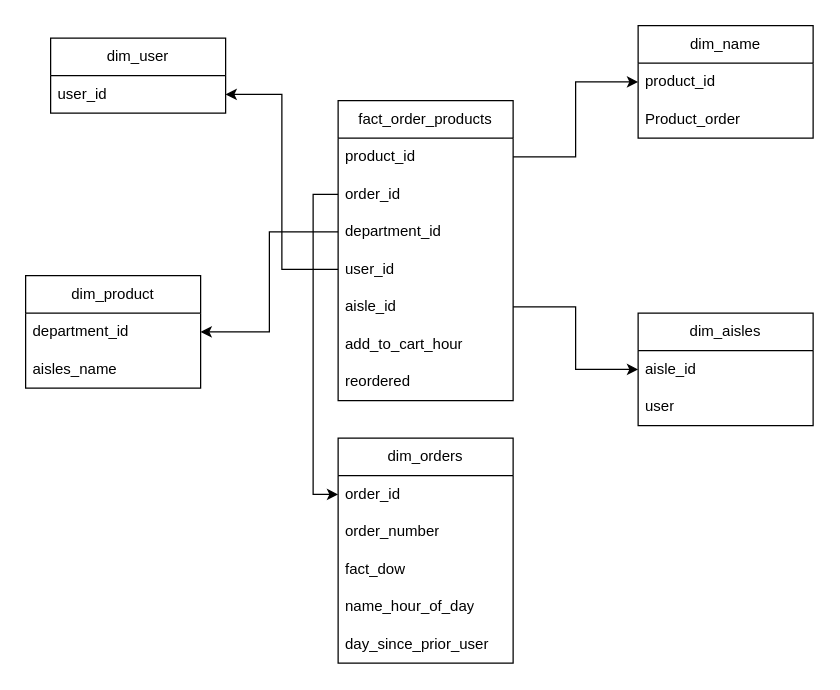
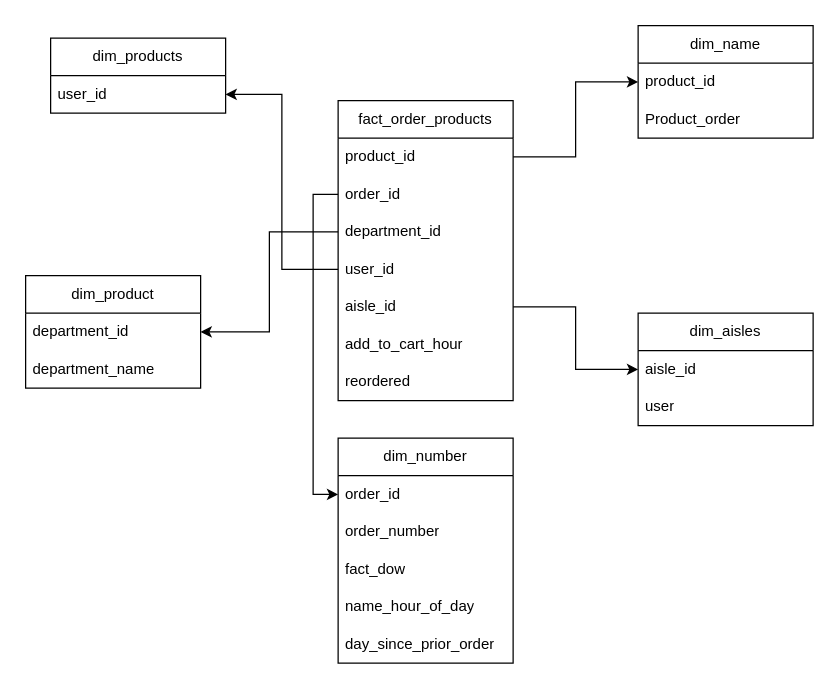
  <mxCell id="0" />
  <mxCell id="1" parent="0" />
- <mxCell id="2" value="dim_user" style="swimlane;fontStyle=0;childLayout=stackLayout;horizontal=1;startSize=30;horizontalStack=0;resizeParent=1;resizeParentMax=0;resizeLast=0;collapsible=1;marginBottom=0;whiteSpace=wrap;html=1;" vertex="1" parent="1"><mxGeometry x="40" y="30" width="140" height="60" as="geometry" /></mxCell>
+ <mxCell id="2" value="dim_products" style="swimlane;fontStyle=0;childLayout=stackLayout;horizontal=1;startSize=30;horizontalStack=0;resizeParent=1;resizeParentMax=0;resizeLast=0;collapsible=1;marginBottom=0;whiteSpace=wrap;html=1;" vertex="1" parent="1"><mxGeometry x="40" y="30" width="140" height="60" as="geometry" /></mxCell>
  <mxCell id="3" value="user_id" style="text;strokeColor=none;fillColor=none;align=left;verticalAlign=middle;spacingLeft=4;spacingRight=4;overflow=hidden;points=[[0,0.5],[1,0.5]];portConstraint=eastwest;rotatable=0;whiteSpace=wrap;html=1;" vertex="1" parent="2"><mxGeometry y="30" width="140" height="30" as="geometry" /></mxCell>
  <mxCell id="4" value="dim_name" style="swimlane;fontStyle=0;childLayout=stackLayout;horizontal=1;startSize=30;horizontalStack=0;resizeParent=1;resizeParentMax=0;resizeLast=0;collapsible=1;marginBottom=0;whiteSpace=wrap;html=1;" vertex="1" parent="1"><mxGeometry x="510" y="20" width="140" height="90" as="geometry" /></mxCell>
  <mxCell id="5" value="product_id" style="text;strokeColor=none;fillColor=none;align=left;verticalAlign=middle;spacingLeft=4;spacingRight=4;overflow=hidden;points=[[0,0.5],[1,0.5]];portConstraint=eastwest;rotatable=0;whiteSpace=wrap;html=1;" vertex="1" parent="4"><mxGeometry y="30" width="140" height="30" as="geometry" /></mxCell>
  <mxCell id="6" value="Product_order" style="text;strokeColor=none;fillColor=none;align=left;verticalAlign=middle;spacingLeft=4;spacingRight=4;overflow=hidden;points=[[0,0.5],[1,0.5]];portConstraint=eastwest;rotatable=0;whiteSpace=wrap;html=1;" vertex="1" parent="4"><mxGeometry y="60" width="140" height="30" as="geometry" /></mxCell>
  <mxCell id="7" value="dim_product" style="swimlane;fontStyle=0;childLayout=stackLayout;horizontal=1;startSize=30;horizontalStack=0;resizeParent=1;resizeParentMax=0;resizeLast=0;collapsible=1;marginBottom=0;whiteSpace=wrap;html=1;" vertex="1" parent="1"><mxGeometry x="20" y="220" width="140" height="90" as="geometry" /></mxCell>
  <mxCell id="8" value="department_id" style="text;strokeColor=none;fillColor=none;align=left;verticalAlign=middle;spacingLeft=4;spacingRight=4;overflow=hidden;points=[[0,0.5],[1,0.5]];portConstraint=eastwest;rotatable=0;whiteSpace=wrap;html=1;" vertex="1" parent="7"><mxGeometry y="30" width="140" height="30" as="geometry" /></mxCell>
- <mxCell id="9" value="aisles_name" style="text;strokeColor=none;fillColor=none;align=left;verticalAlign=middle;spacingLeft=4;spacingRight=4;overflow=hidden;points=[[0,0.5],[1,0.5]];portConstraint=eastwest;rotatable=0;whiteSpace=wrap;html=1;" vertex="1" parent="7"><mxGeometry y="60" width="140" height="30" as="geometry" /></mxCell>
+ <mxCell id="9" value="department_name" style="text;strokeColor=none;fillColor=none;align=left;verticalAlign=middle;spacingLeft=4;spacingRight=4;overflow=hidden;points=[[0,0.5],[1,0.5]];portConstraint=eastwest;rotatable=0;whiteSpace=wrap;html=1;" vertex="1" parent="7"><mxGeometry y="60" width="140" height="30" as="geometry" /></mxCell>
  <mxCell id="10" value="dim_aisles" style="swimlane;fontStyle=0;childLayout=stackLayout;horizontal=1;startSize=30;horizontalStack=0;resizeParent=1;resizeParentMax=0;resizeLast=0;collapsible=1;marginBottom=0;whiteSpace=wrap;html=1;" vertex="1" parent="1"><mxGeometry x="510" y="250" width="140" height="90" as="geometry" /></mxCell>
  <mxCell id="11" value="aisle_id" style="text;strokeColor=none;fillColor=none;align=left;verticalAlign=middle;spacingLeft=4;spacingRight=4;overflow=hidden;points=[[0,0.5],[1,0.5]];portConstraint=eastwest;rotatable=0;whiteSpace=wrap;html=1;" vertex="1" parent="10"><mxGeometry y="30" width="140" height="30" as="geometry" /></mxCell>
  <mxCell id="12" value="user" style="text;strokeColor=none;fillColor=none;align=left;verticalAlign=middle;spacingLeft=4;spacingRight=4;overflow=hidden;points=[[0,0.5],[1,0.5]];portConstraint=eastwest;rotatable=0;whiteSpace=wrap;html=1;" vertex="1" parent="10"><mxGeometry y="60" width="140" height="30" as="geometry" /></mxCell>
- <mxCell id="13" value="dim_orders" style="swimlane;fontStyle=0;childLayout=stackLayout;horizontal=1;startSize=30;horizontalStack=0;resizeParent=1;resizeParentMax=0;resizeLast=0;collapsible=1;marginBottom=0;whiteSpace=wrap;html=1;" vertex="1" parent="1"><mxGeometry x="270" y="350" width="140" height="180" as="geometry" /></mxCell>
+ <mxCell id="13" value="dim_number" style="swimlane;fontStyle=0;childLayout=stackLayout;horizontal=1;startSize=30;horizontalStack=0;resizeParent=1;resizeParentMax=0;resizeLast=0;collapsible=1;marginBottom=0;whiteSpace=wrap;html=1;" vertex="1" parent="1"><mxGeometry x="270" y="350" width="140" height="180" as="geometry" /></mxCell>
  <mxCell id="14" value="order_id" style="text;strokeColor=none;fillColor=none;align=left;verticalAlign=middle;spacingLeft=4;spacingRight=4;overflow=hidden;points=[[0,0.5],[1,0.5]];portConstraint=eastwest;rotatable=0;whiteSpace=wrap;html=1;" vertex="1" parent="13"><mxGeometry y="30" width="140" height="30" as="geometry" /></mxCell>
  <mxCell id="15" value="order_number" style="text;strokeColor=none;fillColor=none;align=left;verticalAlign=middle;spacingLeft=4;spacingRight=4;overflow=hidden;points=[[0,0.5],[1,0.5]];portConstraint=eastwest;rotatable=0;whiteSpace=wrap;html=1;" vertex="1" parent="13"><mxGeometry y="60" width="140" height="30" as="geometry" /></mxCell>
  <mxCell id="16" value="fact_dow" style="text;strokeColor=none;fillColor=none;align=left;verticalAlign=middle;spacingLeft=4;spacingRight=4;overflow=hidden;points=[[0,0.5],[1,0.5]];portConstraint=eastwest;rotatable=0;whiteSpace=wrap;html=1;" vertex="1" parent="13"><mxGeometry y="90" width="140" height="30" as="geometry" /></mxCell>
  <mxCell id="17" value="name_hour_of_day" style="text;strokeColor=none;fillColor=none;align=left;verticalAlign=middle;spacingLeft=4;spacingRight=4;overflow=hidden;points=[[0,0.5],[1,0.5]];portConstraint=eastwest;rotatable=0;whiteSpace=wrap;html=1;" vertex="1" parent="13"><mxGeometry y="120" width="140" height="30" as="geometry" /></mxCell>
- <mxCell id="18" value="day_since_prior_user" style="text;strokeColor=none;fillColor=none;align=left;verticalAlign=middle;spacingLeft=4;spacingRight=4;overflow=hidden;points=[[0,0.5],[1,0.5]];portConstraint=eastwest;rotatable=0;whiteSpace=wrap;html=1;" vertex="1" parent="13"><mxGeometry y="150" width="140" height="30" as="geometry" /></mxCell>
+ <mxCell id="18" value="day_since_prior_order" style="text;strokeColor=none;fillColor=none;align=left;verticalAlign=middle;spacingLeft=4;spacingRight=4;overflow=hidden;points=[[0,0.5],[1,0.5]];portConstraint=eastwest;rotatable=0;whiteSpace=wrap;html=1;" vertex="1" parent="13"><mxGeometry y="150" width="140" height="30" as="geometry" /></mxCell>
  <mxCell id="19" value="fact_order_products" style="swimlane;fontStyle=0;childLayout=stackLayout;horizontal=1;startSize=30;horizontalStack=0;resizeParent=1;resizeParentMax=0;resizeLast=0;collapsible=1;marginBottom=0;whiteSpace=wrap;html=1;" vertex="1" parent="1"><mxGeometry x="270" y="80" width="140" height="240" as="geometry" /></mxCell>
  <mxCell id="20" value="product_id" style="text;strokeColor=none;fillColor=none;align=left;verticalAlign=middle;spacingLeft=4;spacingRight=4;overflow=hidden;points=[[0,0.5],[1,0.5]];portConstraint=eastwest;rotatable=0;whiteSpace=wrap;html=1;" vertex="1" parent="19"><mxGeometry y="30" width="140" height="30" as="geometry" /></mxCell>
  <mxCell id="21" value="order_id" style="text;strokeColor=none;fillColor=none;align=left;verticalAlign=middle;spacingLeft=4;spacingRight=4;overflow=hidden;points=[[0,0.5],[1,0.5]];portConstraint=eastwest;rotatable=0;whiteSpace=wrap;html=1;" vertex="1" parent="19"><mxGeometry y="60" width="140" height="30" as="geometry" /></mxCell>
  <mxCell id="22" value="department_id" style="text;strokeColor=none;fillColor=none;align=left;verticalAlign=middle;spacingLeft=4;spacingRight=4;overflow=hidden;points=[[0,0.5],[1,0.5]];portConstraint=eastwest;rotatable=0;whiteSpace=wrap;html=1;" vertex="1" parent="19"><mxGeometry y="90" width="140" height="30" as="geometry" /></mxCell>
  <mxCell id="23" value="user_id" style="text;strokeColor=none;fillColor=none;align=left;verticalAlign=middle;spacingLeft=4;spacingRight=4;overflow=hidden;points=[[0,0.5],[1,0.5]];portConstraint=eastwest;rotatable=0;whiteSpace=wrap;html=1;" vertex="1" parent="19"><mxGeometry y="120" width="140" height="30" as="geometry" /></mxCell>
  <mxCell id="24" value="aisle_id" style="text;strokeColor=none;fillColor=none;align=left;verticalAlign=middle;spacingLeft=4;spacingRight=4;overflow=hidden;points=[[0,0.5],[1,0.5]];portConstraint=eastwest;rotatable=0;whiteSpace=wrap;html=1;" vertex="1" parent="19"><mxGeometry y="150" width="140" height="30" as="geometry" /></mxCell>
  <mxCell id="25" value="add_to_cart_hour" style="text;strokeColor=none;fillColor=none;align=left;verticalAlign=middle;spacingLeft=4;spacingRight=4;overflow=hidden;points=[[0,0.5],[1,0.5]];portConstraint=eastwest;rotatable=0;whiteSpace=wrap;html=1;" vertex="1" parent="19"><mxGeometry y="180" width="140" height="30" as="geometry" /></mxCell>
  <mxCell id="26" value="reordered" style="text;strokeColor=none;fillColor=none;align=left;verticalAlign=middle;spacingLeft=4;spacingRight=4;overflow=hidden;points=[[0,0.5],[1,0.5]];portConstraint=eastwest;rotatable=0;whiteSpace=wrap;html=1;" vertex="1" parent="19"><mxGeometry y="210" width="140" height="30" as="geometry" /></mxCell>
  <mxCell id="27" style="edgeStyle=orthogonalEdgeStyle;rounded=0;orthogonalLoop=1;jettySize=auto;html=1;exitX=0;exitY=0.5;exitDx=0;exitDy=0;entryX=0;entryY=0.5;entryDx=0;entryDy=0;" edge="1" parent="1" source="21" target="14"><mxGeometry relative="1" as="geometry" /></mxCell>
  <mxCell id="28" style="edgeStyle=orthogonalEdgeStyle;rounded=0;orthogonalLoop=1;jettySize=auto;html=1;entryX=0;entryY=0.5;entryDx=0;entryDy=0;" edge="1" parent="1" source="20" target="5"><mxGeometry relative="1" as="geometry" /></mxCell>
  <mxCell id="29" style="edgeStyle=orthogonalEdgeStyle;rounded=0;orthogonalLoop=1;jettySize=auto;html=1;exitX=0;exitY=0.5;exitDx=0;exitDy=0;entryX=1;entryY=0.5;entryDx=0;entryDy=0;" edge="1" parent="1" source="22" target="8"><mxGeometry relative="1" as="geometry" /></mxCell>
  <mxCell id="30" style="edgeStyle=orthogonalEdgeStyle;rounded=0;orthogonalLoop=1;jettySize=auto;html=1;exitX=0;exitY=0.5;exitDx=0;exitDy=0;entryX=1;entryY=0.5;entryDx=0;entryDy=0;" edge="1" parent="1" source="23" target="3"><mxGeometry relative="1" as="geometry" /></mxCell>
  <mxCell id="31" style="edgeStyle=orthogonalEdgeStyle;rounded=0;orthogonalLoop=1;jettySize=auto;html=1;exitX=1;exitY=0.5;exitDx=0;exitDy=0;entryX=0;entryY=0.5;entryDx=0;entryDy=0;" edge="1" parent="1" source="24" target="11"><mxGeometry relative="1" as="geometry" /></mxCell>
